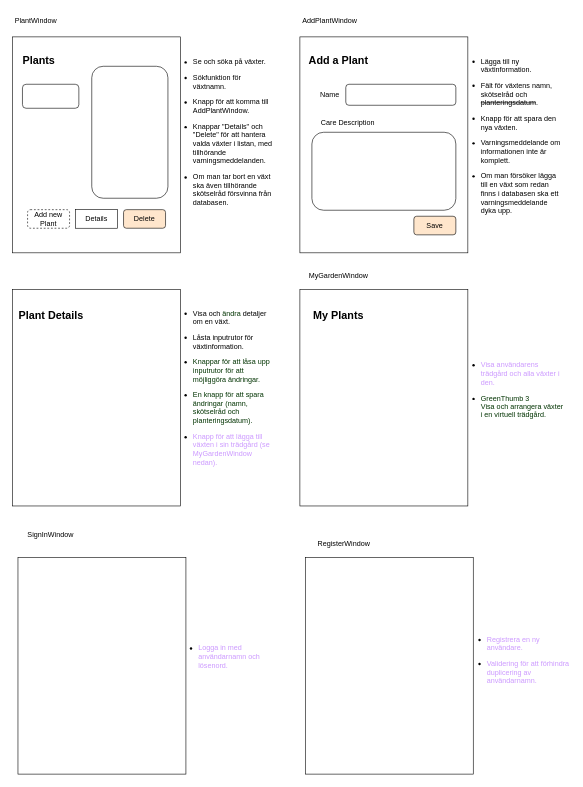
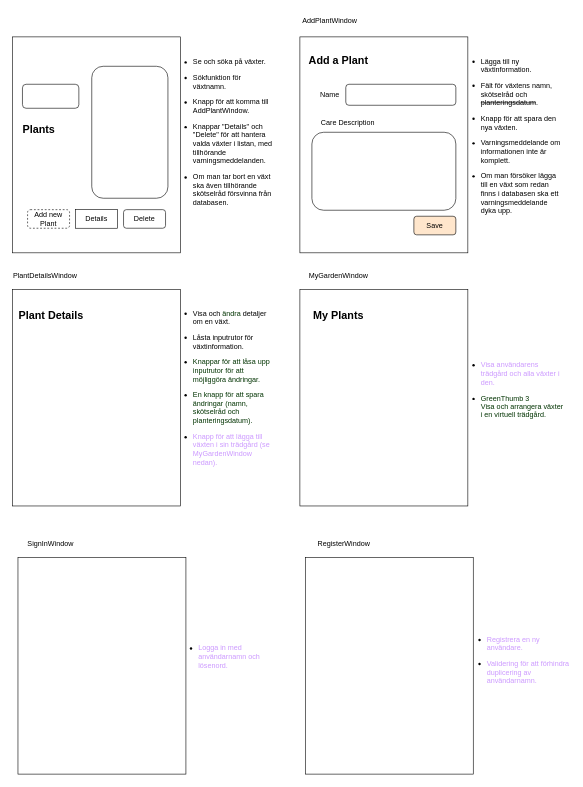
  <mxCell id="0" />
  <mxCell id="1" parent="0" />
  <mxCell id="2" value="" style="rounded=0;whiteSpace=wrap;html=1;" vertex="1" parent="1"><mxGeometry x="20" y="61" width="280" height="360" as="geometry" /></mxCell>
  <mxCell id="3" value="" style="rounded=0;whiteSpace=wrap;html=1;movable=0;resizable=0;rotatable=0;deletable=0;editable=0;locked=1;connectable=0;" vertex="1" parent="1"><mxGeometry x="499" y="61" width="280" height="360" as="geometry" /></mxCell>
  <mxCell id="4" value="" style="rounded=0;whiteSpace=wrap;html=1;" vertex="1" parent="1"><mxGeometry x="20" y="482" width="280" height="361" as="geometry" /></mxCell>
  <mxCell id="5" value="" style="rounded=0;whiteSpace=wrap;html=1;" vertex="1" parent="1"><mxGeometry x="499" y="482" width="280" height="361" as="geometry" /></mxCell>
  <mxCell id="6" value="AddPlantWindow" style="text;html=1;strokeColor=none;fillColor=none;align=center;verticalAlign=middle;whiteSpace=wrap;rounded=0;" vertex="1" parent="1"><mxGeometry x="499" y="20" width="100" height="30" as="geometry" /></mxCell>
- <mxCell id="7" value="PlantWindow" style="text;html=1;strokeColor=none;fillColor=none;align=center;verticalAlign=middle;whiteSpace=wrap;rounded=0;" vertex="1" parent="1"><mxGeometry x="29" y="20" width="60" height="30" as="geometry" /></mxCell>
+ <mxCell id="8" value="PlantDetailsWindow" style="text;html=1;strokeColor=none;fillColor=none;align=center;verticalAlign=middle;whiteSpace=wrap;rounded=0;" vertex="1" parent="1"><mxGeometry x="20" y="443" width="109" height="31" as="geometry" /></mxCell>
  <mxCell id="9" value="MyGardenWindow" style="text;html=1;strokeColor=none;fillColor=none;align=center;verticalAlign=middle;whiteSpace=wrap;rounded=0;" vertex="1" parent="1"><mxGeometry x="509" y="443" width="109" height="31" as="geometry" /></mxCell>
  <mxCell id="10" value="&lt;ul&gt;&lt;li&gt;Se och söka på växter.&lt;/li&gt;&lt;/ul&gt;&lt;ul&gt;&lt;li&gt;Sökfunktion för växtnamn.&lt;/li&gt;&lt;/ul&gt;&lt;ul&gt;&lt;li&gt;Knapp för att komma till AddPlantWindow.&lt;/li&gt;&lt;/ul&gt;&lt;ul&gt;&lt;li&gt;Knappar &quot;Details&quot; och &quot;Delete&quot; för att hantera valda växter i listan, med&lt;br&gt;tillhörande varningsmeddelanden.&lt;/li&gt;&lt;/ul&gt;&lt;ul&gt;&lt;li&gt;Om man tar bort en växt ska även tillhörande skötselråd försvinna från&lt;br&gt;databasen.&lt;br&gt;&lt;/li&gt;&lt;/ul&gt;" style="text;strokeColor=none;fillColor=none;html=1;whiteSpace=wrap;verticalAlign=middle;overflow=hidden;" vertex="1" parent="1"><mxGeometry x="279" y="80" width="180" height="280" as="geometry" /></mxCell>
  <mxCell id="11" value="&lt;ul&gt;&lt;li&gt;Lägga till ny växtinformation.&amp;nbsp;&lt;/li&gt;&lt;/ul&gt;&lt;ul&gt;&lt;li&gt;Fält för växtens namn, skötselråd och &lt;strike&gt;planteringsdatum&lt;/strike&gt;.&amp;nbsp;&lt;/li&gt;&lt;/ul&gt;&lt;ul&gt;&lt;li&gt;Knapp för att spara den nya växten.&amp;nbsp;&lt;/li&gt;&lt;/ul&gt;&lt;ul&gt;&lt;li&gt;Varningsmeddelande om informationen inte är komplett.&amp;nbsp;&lt;/li&gt;&lt;/ul&gt;&lt;ul&gt;&lt;li&gt;Om man försöker lägga till en växt som redan finns i databasen ska ett&lt;br&gt;varningsmeddelande dyka upp.&lt;br&gt;&lt;/li&gt;&lt;/ul&gt;" style="text;strokeColor=none;fillColor=none;html=1;whiteSpace=wrap;verticalAlign=middle;overflow=hidden;" vertex="1" parent="1"><mxGeometry x="759" y="80" width="180" height="280" as="geometry" /></mxCell>
  <mxCell id="12" value="&lt;ul&gt;&lt;li&gt;&lt;font color=&quot;#cc99ff&quot;&gt;Visa användarens trädgård och alla växter i den.&amp;nbsp;&lt;/font&gt;&lt;/li&gt;&lt;/ul&gt;&lt;ul&gt;&lt;li&gt;&lt;font color=&quot;#003300&quot;&gt;GreenThumb 3&lt;br&gt;Visa och arrangera växter i en virtuell trädgård.&lt;/font&gt;&lt;br&gt;&lt;/li&gt;&lt;/ul&gt;" style="text;strokeColor=none;fillColor=none;html=1;whiteSpace=wrap;verticalAlign=middle;overflow=hidden;" vertex="1" parent="1"><mxGeometry x="759" y="510" width="180" height="280" as="geometry" /></mxCell>
  <mxCell id="13" value="&lt;ul&gt;&lt;li&gt;Visa och &lt;font color=&quot;#003300&quot;&gt;ändra&lt;/font&gt; detaljer om en växt.&amp;nbsp;&lt;/li&gt;&lt;/ul&gt;&lt;ul&gt;&lt;li&gt;Låsta inputrutor för växtinformation.&amp;nbsp;&lt;/li&gt;&lt;/ul&gt;&lt;ul&gt;&lt;li&gt;&lt;font color=&quot;#003300&quot;&gt;Knappar för att låsa upp inputrutor för att möjliggöra ändringar.&amp;nbsp;&lt;/font&gt;&lt;/li&gt;&lt;/ul&gt;&lt;ul&gt;&lt;li&gt;&lt;font color=&quot;#003300&quot;&gt;En knapp för att spara ändringar (namn, skötselråd och planteringsdatum).&amp;nbsp;&lt;/font&gt;&lt;/li&gt;&lt;/ul&gt;&lt;ul&gt;&lt;li&gt;&lt;font color=&quot;#cc99ff&quot;&gt;Knapp för att lägga till växten i sin trädgård (se MyGardenWindow nedan).&lt;/font&gt;&lt;br&gt;&lt;/li&gt;&lt;/ul&gt;" style="text;strokeColor=none;fillColor=none;html=1;whiteSpace=wrap;verticalAlign=middle;overflow=hidden;" vertex="1" parent="1"><mxGeometry x="279" y="500" width="180" height="280" as="geometry" /></mxCell>
  <mxCell id="14" value="" style="rounded=0;whiteSpace=wrap;html=1;" vertex="1" parent="1"><mxGeometry x="29" y="929" width="280" height="361" as="geometry" /></mxCell>
  <mxCell id="15" value="" style="rounded=0;whiteSpace=wrap;html=1;" vertex="1" parent="1"><mxGeometry x="508" y="929" width="280" height="361" as="geometry" /></mxCell>
- <mxCell id="16" value="SignInWindow" style="text;html=1;strokeColor=none;fillColor=none;align=center;verticalAlign=middle;whiteSpace=wrap;rounded=0;" vertex="1" parent="1"><mxGeometry x="29" y="875" width="109" height="31" as="geometry" /></mxCell>
+ <mxCell id="16" value="SignInWindow" style="text;html=1;strokeColor=none;fillColor=none;align=center;verticalAlign=middle;whiteSpace=wrap;rounded=0;" vertex="1" parent="1"><mxGeometry x="29" y="890" width="109" height="31" as="geometry" /></mxCell>
  <mxCell id="17" value="RegisterWindow" style="text;html=1;strokeColor=none;fillColor=none;align=center;verticalAlign=middle;whiteSpace=wrap;rounded=0;" vertex="1" parent="1"><mxGeometry x="518" y="890" width="109" height="31" as="geometry" /></mxCell>
  <mxCell id="18" value="&lt;ul&gt;&lt;li&gt;&lt;font color=&quot;#cc99ff&quot;&gt;Registrera en ny användare.&amp;nbsp;&lt;/font&gt;&lt;/li&gt;&lt;/ul&gt;&lt;ul&gt;&lt;li&gt;&lt;font color=&quot;#cc99ff&quot;&gt;Validering för att förhindra duplicering av användarnamn.&lt;/font&gt;&lt;br&gt;&lt;/li&gt;&lt;/ul&gt;" style="text;strokeColor=none;fillColor=none;html=1;whiteSpace=wrap;verticalAlign=middle;overflow=hidden;" vertex="1" parent="1"><mxGeometry x="769" y="960" width="180" height="280" as="geometry" /></mxCell>
  <mxCell id="19" value="&lt;div&gt;&lt;br&gt;&lt;/div&gt;&lt;ul&gt;&lt;li&gt;&lt;font color=&quot;#cc99ff&quot;&gt;Logga in med användarnamn och lösenord.&lt;/font&gt;&lt;br&gt;&lt;/li&gt;&lt;/ul&gt;" style="text;strokeColor=none;fillColor=none;html=1;whiteSpace=wrap;verticalAlign=middle;overflow=hidden;" vertex="1" parent="1"><mxGeometry x="288" y="947" width="180" height="280" as="geometry" /></mxCell>
  <mxCell id="20" value="" style="rounded=1;whiteSpace=wrap;html=1;" vertex="1" parent="1"><mxGeometry x="36.5" y="140" width="94" height="40" as="geometry" /></mxCell>
  <mxCell id="21" value="" style="rounded=1;whiteSpace=wrap;html=1;" vertex="1" parent="1"><mxGeometry x="152" y="110" width="127" height="220" as="geometry" /></mxCell>
- <mxCell id="22" value="Delete" style="rounded=1;whiteSpace=wrap;html=1;fillColor=#ffe6cc;" vertex="1" parent="1"><mxGeometry x="205" y="349" width="70" height="31" as="geometry" /></mxCell>
+ <mxCell id="22" value="Delete" style="rounded=1;whiteSpace=wrap;html=1;" vertex="1" parent="1"><mxGeometry x="205" y="349" width="70" height="31" as="geometry" /></mxCell>
  <mxCell id="23" value="Add new Plant" style="rounded=1;whiteSpace=wrap;html=1;dashed=1;" vertex="1" parent="1"><mxGeometry x="45" y="349" width="70" height="31" as="geometry" /></mxCell>
  <mxCell id="24" value="Details" style="whiteSpace=wrap;html=1;rounded=0;" vertex="1" parent="1"><mxGeometry x="125" y="349" width="70" height="31" as="geometry" /></mxCell>
  <mxCell id="25" value="" style="rounded=1;whiteSpace=wrap;html=1;" vertex="1" parent="1"><mxGeometry x="519" y="220" width="240" height="130" as="geometry" /></mxCell>
  <mxCell id="26" value="" style="rounded=1;whiteSpace=wrap;html=1;" vertex="1" parent="1"><mxGeometry x="575.5" y="140" width="183.5" height="35" as="geometry" /></mxCell>
  <mxCell id="27" value="Name" style="text;html=1;strokeColor=none;fillColor=none;align=center;verticalAlign=middle;whiteSpace=wrap;rounded=0;" vertex="1" parent="1"><mxGeometry x="519" y="142.5" width="60" height="30" as="geometry" /></mxCell>
  <mxCell id="28" value="Care Description" style="text;html=1;strokeColor=none;fillColor=none;align=center;verticalAlign=middle;whiteSpace=wrap;rounded=0;" vertex="1" parent="1"><mxGeometry x="519" y="190" width="120" height="30" as="geometry" /></mxCell>
  <mxCell id="29" value="Save" style="rounded=1;whiteSpace=wrap;html=1;fillColor=#ffe6cc;" vertex="1" parent="1"><mxGeometry x="689" y="360" width="70" height="31" as="geometry" /></mxCell>
  <mxCell id="30" value="&lt;h2&gt;Add a Plant&lt;/h2&gt;" style="text;html=1;strokeColor=none;fillColor=none;align=center;verticalAlign=middle;whiteSpace=wrap;rounded=0;" vertex="1" parent="1"><mxGeometry x="508" y="80" width="111" height="40" as="geometry" /></mxCell>
- <mxCell id="31" value="&lt;h2&gt;Plants&lt;/h2&gt;" style="text;html=1;strokeColor=none;fillColor=none;align=center;verticalAlign=middle;whiteSpace=wrap;rounded=0;" vertex="1" parent="1"><mxGeometry x="29" y="80" width="70" height="40" as="geometry" /></mxCell>
+ <mxCell id="31" value="&lt;h2&gt;Plants&lt;/h2&gt;" style="text;html=1;strokeColor=none;fillColor=none;align=center;verticalAlign=middle;whiteSpace=wrap;rounded=0;" vertex="1" parent="1"><mxGeometry x="29" y="195" width="70" height="40" as="geometry" /></mxCell>
  <mxCell id="32" value="&lt;h2&gt;Plant Details&lt;/h2&gt;" style="text;html=1;strokeColor=none;fillColor=none;align=center;verticalAlign=middle;whiteSpace=wrap;rounded=0;" vertex="1" parent="1"><mxGeometry x="29" y="507" width="111" height="38" as="geometry" /></mxCell>
  <mxCell id="33" value="&lt;h2&gt;My Plants&lt;/h2&gt;" style="text;html=1;strokeColor=none;fillColor=none;align=center;verticalAlign=middle;whiteSpace=wrap;rounded=0;" vertex="1" parent="1"><mxGeometry x="508" y="507" width="111" height="38" as="geometry" /></mxCell>
